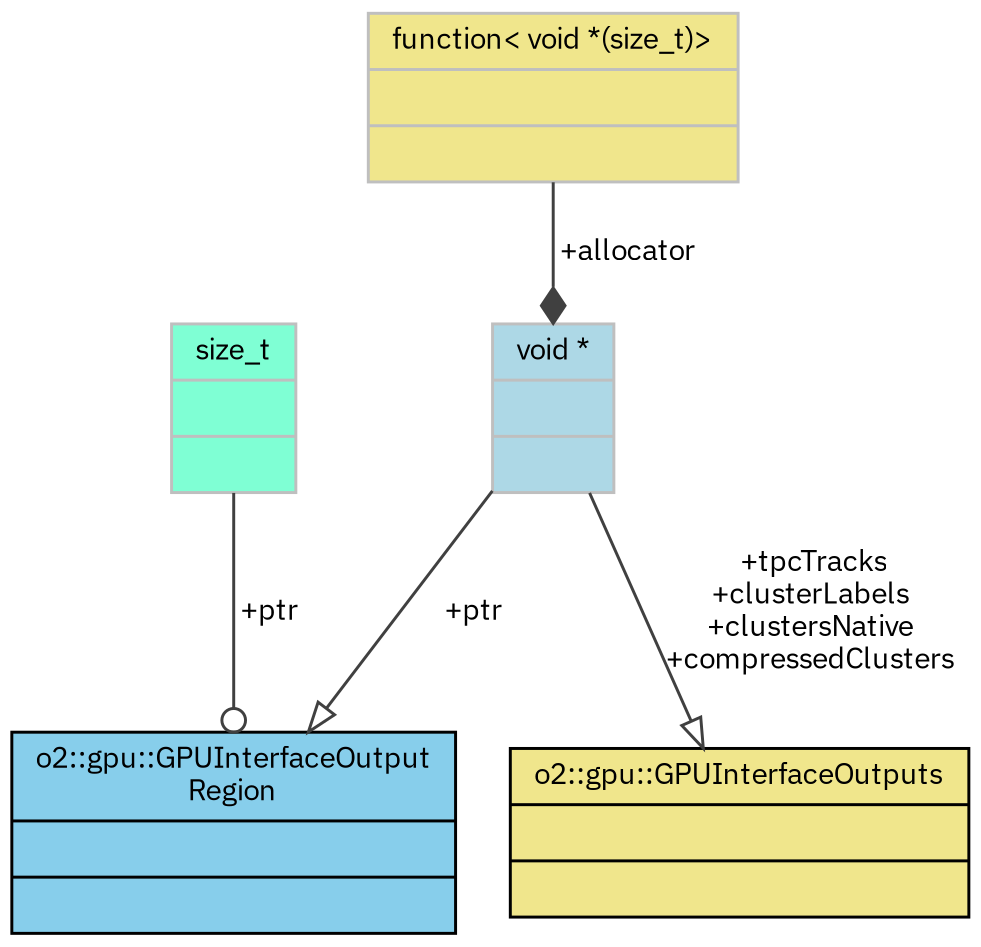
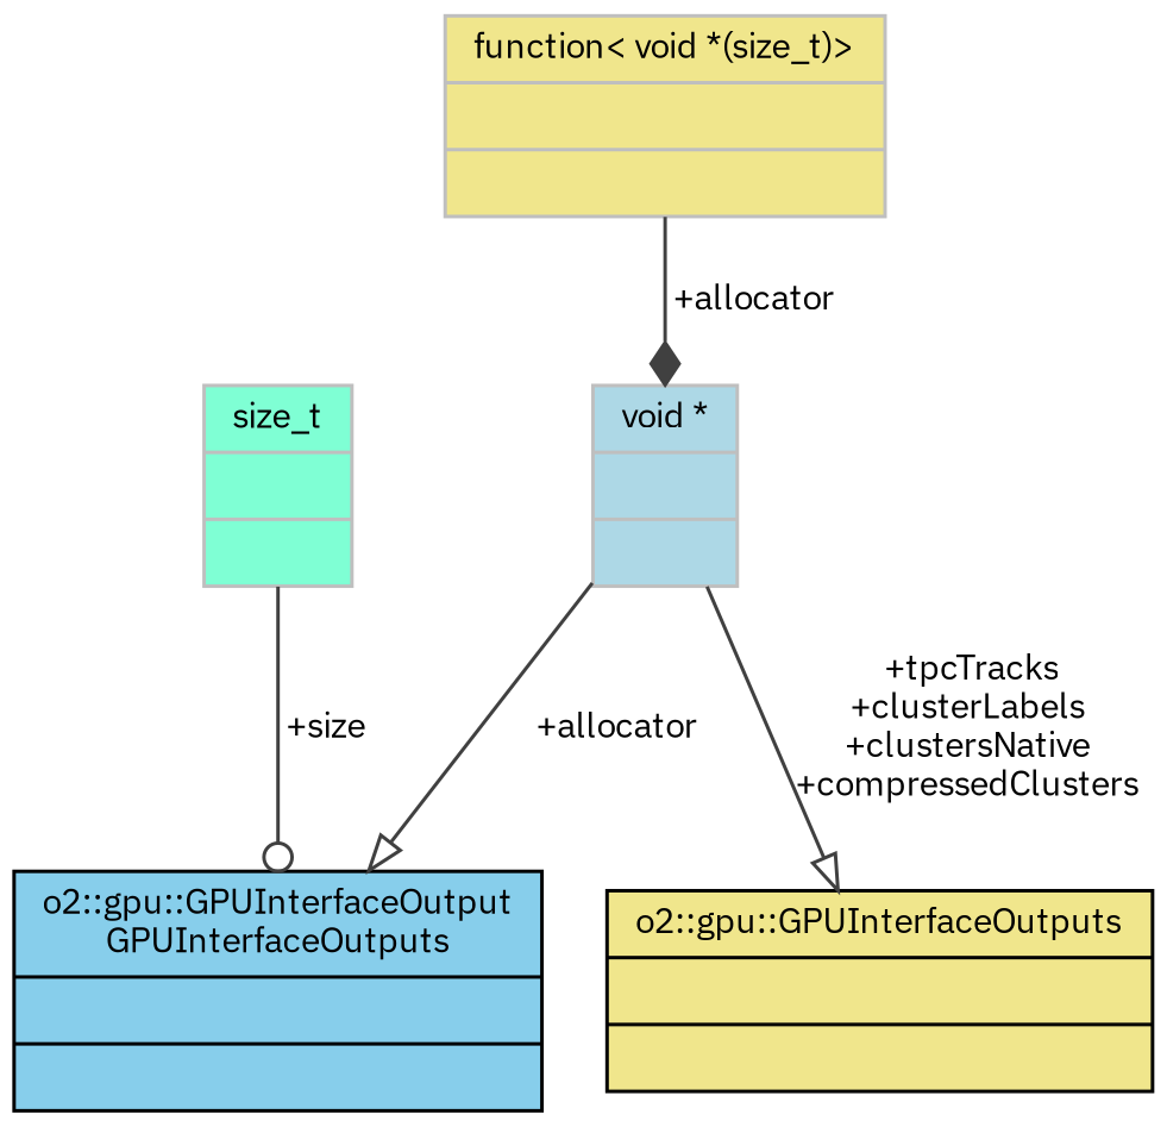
  digraph {
    fontname="IBM Plex Sans"
    node [color=grey75 fillcolor=khaki fontname="IBM Plex Sans" fontsize=10 shape=record style=filled]
    edge [arrowhead=onormal color=grey25 fontname="IBM Plex Sans" fontsize=10 labelfontname=Helvetica labelfontsize=10 style=solid]
    n1 [color=black fontcolor=black height=0.2 label="{o2::gpu::GPUInterfaceOutputs\n||}" width=0.4]
-   n2 [color=black fillcolor=skyblue height=0.2 label="{o2::gpu::GPUInterfaceOutput\lRegion\n||}" width=0.4]
+   n2 [color=black fillcolor=skyblue height=0.2 label="{o2::gpu::GPUInterfaceOutput\lGPUInterfaceOutputs\n||}" width=0.4]
    n3 [height=0.2 label="{function\< void *(size_t)\>\n||}" width=0.4]
    n4 [fillcolor=lightblue height=0.2 label="{void *\n||}" width=0.4]
    n5 [fillcolor=aquamarine height=0.2 label="{size_t\n||}" width=0.4]
    n3 -> n4 [arrowhead=diamond label=" +allocator"]
    n4 -> n1 [label=" +tpcTracks\n+clusterLabels\n+clustersNative\n+compressedClusters"]
-   n4 -> n2 [label=" +ptr"]
-   n5 -> n2 [arrowhead=odot label=" +ptr"]
+   n4 -> n2 [label=" +allocator"]
+   n5 -> n2 [arrowhead=odot label=" +size"]
  }
